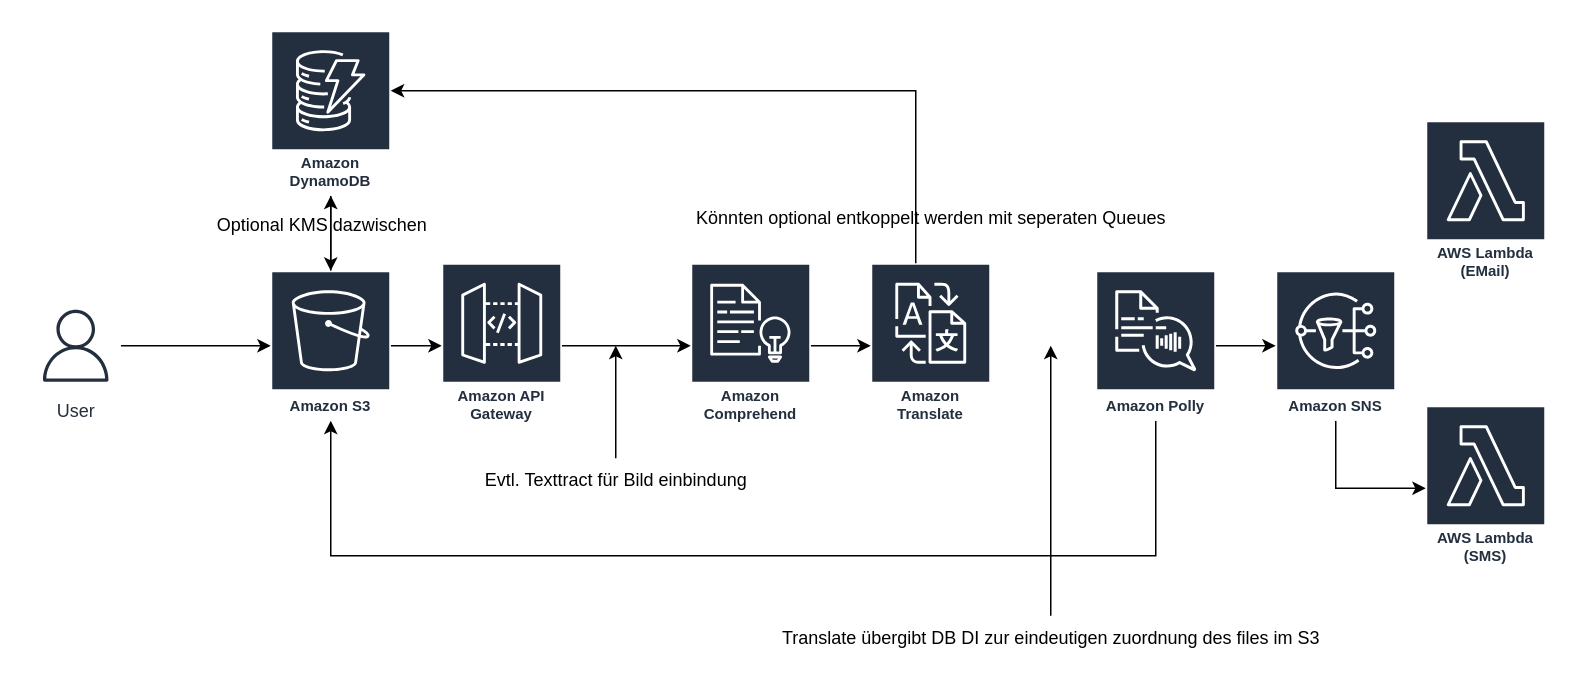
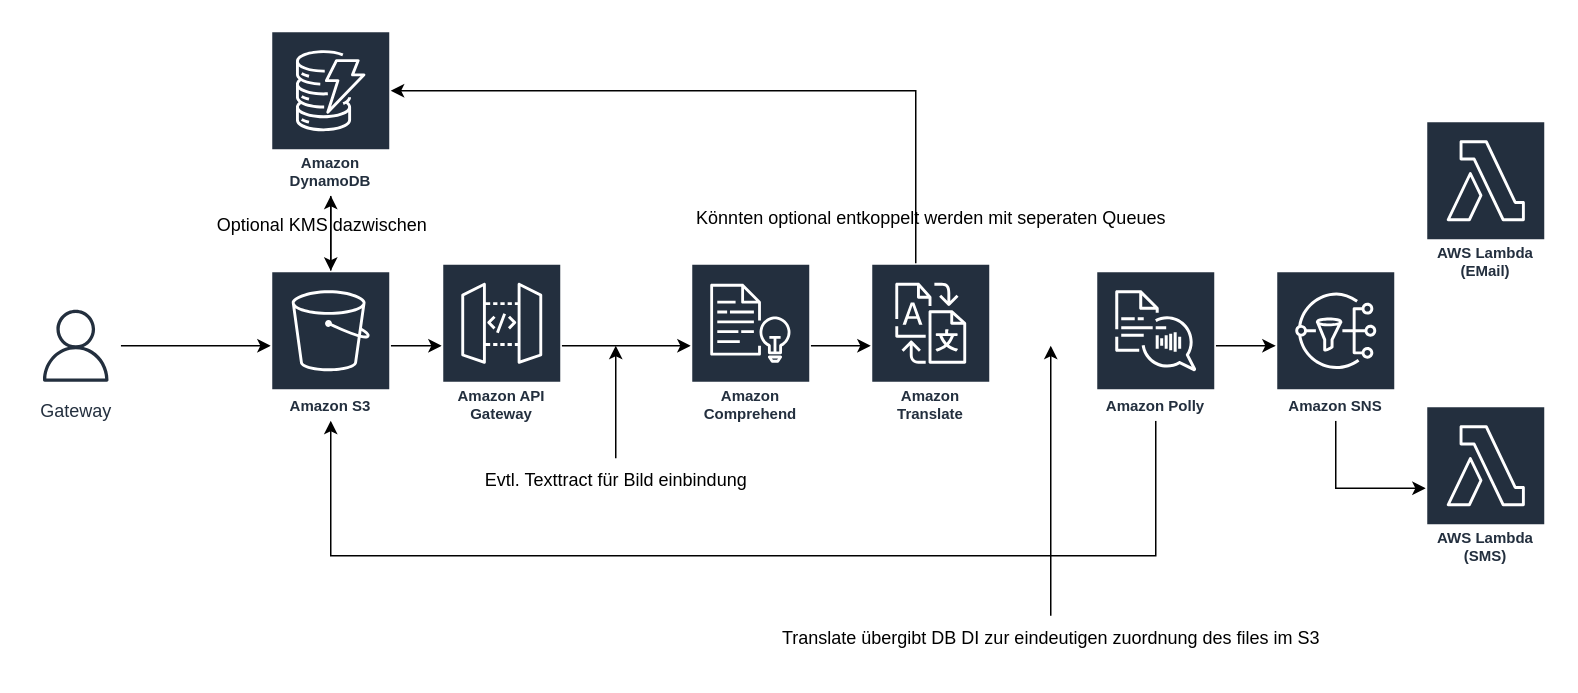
  <mxCell id="0" />
  <mxCell id="1" parent="0" />
  <mxCell id="2" style="edgeStyle=orthogonalEdgeStyle;rounded=0;orthogonalLoop=1;jettySize=auto;html=1;" edge="1" parent="1" source="3" target="6"><mxGeometry relative="1" as="geometry" /></mxCell>
- <mxCell id="3" value="User" style="sketch=0;outlineConnect=0;fontColor=#232F3E;gradientColor=none;strokeColor=#232F3E;fillColor=#ffffff;dashed=0;verticalLabelPosition=bottom;verticalAlign=top;align=center;html=1;fontSize=12;fontStyle=0;aspect=fixed;shape=mxgraph.aws4.resourceIcon;resIcon=mxgraph.aws4.user;" vertex="1" parent="1"><mxGeometry x="20" y="200" width="60" height="60" as="geometry" /></mxCell>
+ <mxCell id="3" value="Gateway" style="sketch=0;outlineConnect=0;fontColor=#232F3E;gradientColor=none;strokeColor=#232F3E;fillColor=#ffffff;dashed=0;verticalLabelPosition=bottom;verticalAlign=top;align=center;html=1;fontSize=12;fontStyle=0;aspect=fixed;shape=mxgraph.aws4.resourceIcon;resIcon=mxgraph.aws4.user;" vertex="1" parent="1"><mxGeometry x="20" y="200" width="60" height="60" as="geometry" /></mxCell>
  <mxCell id="4" style="edgeStyle=orthogonalEdgeStyle;rounded=0;orthogonalLoop=1;jettySize=auto;html=1;" edge="1" parent="1" source="6" target="8"><mxGeometry relative="1" as="geometry" /></mxCell>
  <mxCell id="5" style="edgeStyle=orthogonalEdgeStyle;rounded=0;orthogonalLoop=1;jettySize=auto;html=1;" edge="1" parent="1" source="6" target="10"><mxGeometry relative="1" as="geometry"><Array as="points"><mxPoint x="220" y="150" /><mxPoint x="220" y="150" /></Array></mxGeometry></mxCell>
  <mxCell id="6" value="Amazon S3" style="sketch=0;outlineConnect=0;fontColor=#232F3E;gradientColor=none;strokeColor=#ffffff;fillColor=#232F3E;dashed=0;verticalLabelPosition=middle;verticalAlign=bottom;align=center;html=1;whiteSpace=wrap;fontSize=10;fontStyle=1;spacing=3;shape=mxgraph.aws4.productIcon;prIcon=mxgraph.aws4.s3;" vertex="1" parent="1"><mxGeometry x="180" y="180" width="80" height="100" as="geometry" /></mxCell>
  <mxCell id="7" style="edgeStyle=orthogonalEdgeStyle;rounded=0;orthogonalLoop=1;jettySize=auto;html=1;" edge="1" parent="1" source="8" target="18"><mxGeometry relative="1" as="geometry"><mxPoint x="420" y="230" as="targetPoint" /></mxGeometry></mxCell>
  <mxCell id="8" value="Amazon API Gateway" style="sketch=0;outlineConnect=0;fontColor=#232F3E;gradientColor=none;strokeColor=#ffffff;fillColor=#232F3E;dashed=0;verticalLabelPosition=middle;verticalAlign=bottom;align=center;html=1;whiteSpace=wrap;fontSize=10;fontStyle=1;spacing=3;shape=mxgraph.aws4.productIcon;prIcon=mxgraph.aws4.api_gateway;" vertex="1" parent="1"><mxGeometry x="294" y="175" width="80" height="110" as="geometry" /></mxCell>
  <mxCell id="9" style="edgeStyle=orthogonalEdgeStyle;rounded=0;orthogonalLoop=1;jettySize=auto;html=1;" edge="1" parent="1" source="10" target="6"><mxGeometry relative="1" as="geometry" /></mxCell>
  <mxCell id="10" value="Amazon DynamoDB" style="sketch=0;outlineConnect=0;fontColor=#232F3E;gradientColor=none;strokeColor=#ffffff;fillColor=#232F3E;dashed=0;verticalLabelPosition=middle;verticalAlign=bottom;align=center;html=1;whiteSpace=wrap;fontSize=10;fontStyle=1;spacing=3;shape=mxgraph.aws4.productIcon;prIcon=mxgraph.aws4.dynamodb;" vertex="1" parent="1"><mxGeometry x="180" width="80" height="110" as="geometry" y="20" /></mxCell>
  <mxCell id="11" style="edgeStyle=orthogonalEdgeStyle;rounded=0;orthogonalLoop=1;jettySize=auto;html=1;" edge="1" parent="1" source="12" target="14"><mxGeometry relative="1" as="geometry"><Array as="points"><mxPoint x="890" y="325" /></Array></mxGeometry></mxCell>
  <mxCell id="12" value="Amazon SNS" style="sketch=0;outlineConnect=0;fontColor=#232F3E;gradientColor=none;strokeColor=#ffffff;fillColor=#232F3E;dashed=0;verticalLabelPosition=middle;verticalAlign=bottom;align=center;html=1;whiteSpace=wrap;fontSize=10;fontStyle=1;spacing=3;shape=mxgraph.aws4.productIcon;prIcon=mxgraph.aws4.sns;" vertex="1" parent="1"><mxGeometry x="850" y="180" width="80" height="100" as="geometry" /></mxCell>
  <mxCell id="13" value="AWS Lambda (EMail)" style="sketch=0;outlineConnect=0;fontColor=#232F3E;gradientColor=none;strokeColor=#ffffff;fillColor=#232F3E;dashed=0;verticalLabelPosition=middle;verticalAlign=bottom;align=center;html=1;whiteSpace=wrap;fontSize=10;fontStyle=1;spacing=3;shape=mxgraph.aws4.productIcon;prIcon=mxgraph.aws4.lambda;" vertex="1" parent="1"><mxGeometry x="950" y="80" width="80" height="110" as="geometry" /></mxCell>
  <mxCell id="14" value="AWS Lambda (SMS)" style="sketch=0;outlineConnect=0;fontColor=#232F3E;gradientColor=none;strokeColor=#ffffff;fillColor=#232F3E;dashed=0;verticalLabelPosition=middle;verticalAlign=bottom;align=center;html=1;whiteSpace=wrap;fontSize=10;fontStyle=1;spacing=3;shape=mxgraph.aws4.productIcon;prIcon=mxgraph.aws4.lambda;" vertex="1" parent="1"><mxGeometry x="950" y="270" width="80" height="110" as="geometry" /></mxCell>
  <mxCell id="15" value="Optional KMS dazwischen" style="text;html=1;align=center;verticalAlign=middle;resizable=0;points=[];autosize=1;strokeColor=none;fillColor=none;" vertex="1" parent="1"><mxGeometry x="134" y="135" width="160" height="30" as="geometry" /></mxCell>
  <mxCell id="16" value="Amazon Translate" style="sketch=0;outlineConnect=0;fontColor=#232F3E;gradientColor=none;strokeColor=#ffffff;fillColor=#232F3E;dashed=0;verticalLabelPosition=middle;verticalAlign=bottom;align=center;html=1;whiteSpace=wrap;fontSize=10;fontStyle=1;spacing=3;shape=mxgraph.aws4.productIcon;prIcon=mxgraph.aws4.translate;" vertex="1" parent="1"><mxGeometry x="580" y="175" width="80" height="110" as="geometry" /></mxCell>
  <mxCell id="17" style="edgeStyle=orthogonalEdgeStyle;rounded=0;orthogonalLoop=1;jettySize=auto;html=1;" edge="1" parent="1" source="18" target="16"><mxGeometry relative="1" as="geometry" /></mxCell>
  <mxCell id="18" value="Amazon Comprehend" style="sketch=0;outlineConnect=0;fontColor=#232F3E;gradientColor=none;strokeColor=#ffffff;fillColor=#232F3E;dashed=0;verticalLabelPosition=middle;verticalAlign=bottom;align=center;html=1;whiteSpace=wrap;fontSize=10;fontStyle=1;spacing=3;shape=mxgraph.aws4.productIcon;prIcon=mxgraph.aws4.comprehend;" vertex="1" parent="1"><mxGeometry x="460" y="175" width="80" height="110" as="geometry" /></mxCell>
  <mxCell id="19" style="edgeStyle=orthogonalEdgeStyle;rounded=0;orthogonalLoop=1;jettySize=auto;html=1;" edge="1" parent="1" source="20"><mxGeometry relative="1" as="geometry"><mxPoint x="410" y="230" as="targetPoint" /></mxGeometry></mxCell>
  <mxCell id="20" value="Evtl. Texttract für Bild einbindung" style="text;html=1;align=center;verticalAlign=middle;resizable=0;points=[];autosize=1;strokeColor=none;fillColor=none;" vertex="1" parent="1"><mxGeometry x="310" y="305" width="200" height="30" as="geometry" /></mxCell>
  <mxCell id="21" style="edgeStyle=orthogonalEdgeStyle;rounded=0;orthogonalLoop=1;jettySize=auto;html=1;" edge="1" parent="1" source="23" target="6"><mxGeometry relative="1" as="geometry"><Array as="points"><mxPoint x="770" y="370" /><mxPoint x="220" y="370" /></Array></mxGeometry></mxCell>
  <mxCell id="22" style="edgeStyle=orthogonalEdgeStyle;rounded=0;orthogonalLoop=1;jettySize=auto;html=1;" edge="1" parent="1" source="23" target="12"><mxGeometry relative="1" as="geometry" /></mxCell>
  <mxCell id="23" value="Amazon Polly" style="sketch=0;outlineConnect=0;fontColor=#232F3E;gradientColor=none;strokeColor=#ffffff;fillColor=#232F3E;dashed=0;verticalLabelPosition=middle;verticalAlign=bottom;align=center;html=1;whiteSpace=wrap;fontSize=10;fontStyle=1;spacing=3;shape=mxgraph.aws4.productIcon;prIcon=mxgraph.aws4.polly;" vertex="1" parent="1"><mxGeometry x="730" y="180" width="80" height="100" as="geometry" /></mxCell>
  <mxCell id="24" style="edgeStyle=orthogonalEdgeStyle;rounded=0;orthogonalLoop=1;jettySize=auto;html=1;" edge="1" parent="1" source="16" target="10"><mxGeometry relative="1" as="geometry"><Array as="points"><mxPoint x="610" y="60" /></Array></mxGeometry></mxCell>
  <mxCell id="25" value="Könnten optional entkoppelt werden mit seperaten Queues" style="text;html=1;align=center;verticalAlign=middle;resizable=0;points=[];autosize=1;strokeColor=none;fillColor=none;" vertex="1" parent="1"><mxGeometry x="450" y="130" width="340" height="30" as="geometry" /></mxCell>
  <mxCell id="26" style="edgeStyle=orthogonalEdgeStyle;rounded=0;orthogonalLoop=1;jettySize=auto;html=1;" edge="1" parent="1" source="27"><mxGeometry relative="1" as="geometry"><mxPoint x="700" y="230" as="targetPoint" /></mxGeometry></mxCell>
  <mxCell id="27" value="Translate übergibt DB DI zur eindeutigen zuordnung des files im S3" style="text;html=1;align=center;verticalAlign=middle;resizable=0;points=[];autosize=1;strokeColor=none;fillColor=none;" vertex="1" parent="1"><mxGeometry x="510" y="410" width="380" height="30" as="geometry" /></mxCell>
